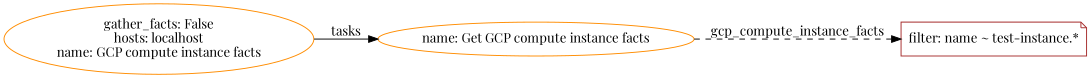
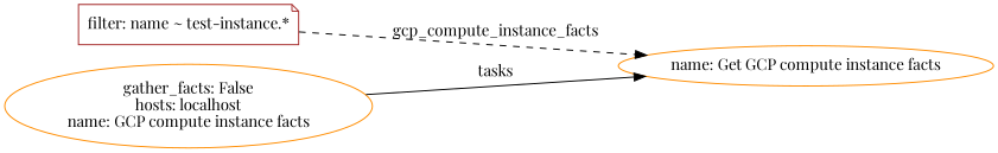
  digraph {
    rankdir=LR
    fontname="Playfair Display"
    node [color=darkorange shape=ellipse fontname="Playfair Display"]
    edge [fontname="Playfair Display"]
    n1 [label="filter: name ~ test-instance.*\n" color=brown shape=note]
    n2 [label="name: Get GCP compute instance facts\n"]
    n3 [label="gather_facts: False\nhosts: localhost\nname: GCP compute instance facts\n"]
-   n2 -> n1 [label=gcp_compute_instance_facts style=dashed]
+   n1 -> n2 [label=gcp_compute_instance_facts style=dashed]
    n3 -> n2 [label=tasks style=solid]
  }
